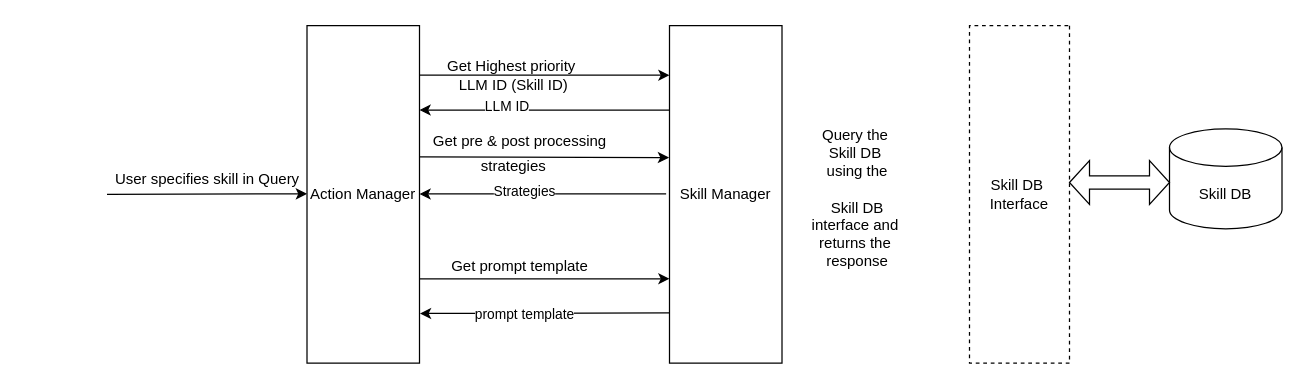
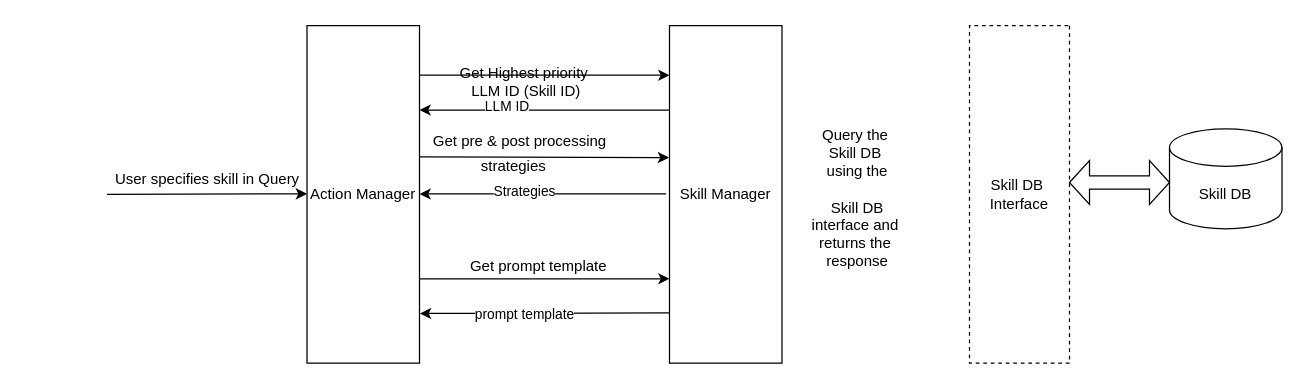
  <mxCell id="0" />
  <mxCell id="1" parent="0" />
  <mxCell id="2" style="edgeStyle=orthogonalEdgeStyle;rounded=0;orthogonalLoop=1;jettySize=auto;html=1;exitX=0.25;exitY=0;exitDx=0;exitDy=0;entryX=0.25;entryY=1;entryDx=0;entryDy=0;" edge="1" parent="1"><mxGeometry relative="1" as="geometry"><mxPoint x="325" y="59.67" as="sourcePoint" /><mxPoint x="535" y="59.67" as="targetPoint" /></mxGeometry></mxCell>
  <mxCell id="3" style="edgeStyle=orthogonalEdgeStyle;rounded=0;orthogonalLoop=1;jettySize=auto;html=1;exitX=0.75;exitY=0;exitDx=0;exitDy=0;entryX=0.75;entryY=1;entryDx=0;entryDy=0;" edge="1" parent="1" source="4" target="7"><mxGeometry relative="1" as="geometry" /></mxCell>
  <mxCell id="4" value="Action Manager" style="rounded=0;whiteSpace=wrap;html=1;direction=south;" vertex="1" parent="1"><mxGeometry x="245" y="20" width="90" height="270" as="geometry" /></mxCell>
  <mxCell id="5" style="edgeStyle=orthogonalEdgeStyle;rounded=0;orthogonalLoop=1;jettySize=auto;html=1;exitX=0.25;exitY=1;exitDx=0;exitDy=0;entryX=0.25;entryY=0;entryDx=0;entryDy=0;" edge="1" parent="1" source="7" target="4"><mxGeometry relative="1" as="geometry" /></mxCell>
  <mxCell id="6" value="LLM ID" style="edgeLabel;html=1;align=center;verticalAlign=middle;resizable=0;points=[];" vertex="1" connectable="0" parent="5"><mxGeometry x="0.305" y="-3" relative="1" as="geometry"><mxPoint as="offset" /></mxGeometry></mxCell>
  <mxCell id="7" value="Skill Manager" style="rounded=0;whiteSpace=wrap;html=1;direction=south;" vertex="1" parent="1"><mxGeometry x="535" y="20" width="90" height="270" as="geometry" /></mxCell>
  <mxCell id="8" value="Skill DB&amp;nbsp;&lt;div&gt;Interface&lt;/div&gt;" style="rounded=0;whiteSpace=wrap;html=1;direction=south;dashed=1;" vertex="1" parent="1"><mxGeometry x="775" y="20" width="80" height="270" as="geometry" /></mxCell>
  <mxCell id="9" value="Skill DB" style="shape=cylinder3;whiteSpace=wrap;html=1;boundedLbl=1;backgroundOutline=1;size=15;" vertex="1" parent="1"><mxGeometry x="935" y="102.5" width="90" height="80" as="geometry" /></mxCell>
  <mxCell id="10" value="" style="shape=doubleArrow;whiteSpace=wrap;html=1;" vertex="1" parent="1"><mxGeometry x="855" y="128" width="80" height="35" as="geometry" /></mxCell>
- <mxCell id="11" value="Get Highest priority&amp;nbsp;&lt;div&gt;LLM ID (Skill ID)&lt;/div&gt;" style="text;html=1;align=center;verticalAlign=middle;resizable=0;points=[];autosize=1;strokeColor=none;fillColor=none;" vertex="1" parent="1"><mxGeometry x="345" y="40" width="130" height="40" as="geometry" /></mxCell>
+ <mxCell id="11" value="Get Highest priority&amp;nbsp;&lt;div&gt;LLM ID (Skill ID)&lt;/div&gt;" style="text;html=1;align=center;verticalAlign=middle;resizable=0;points=[];autosize=1;strokeColor=none;fillColor=none;" vertex="1" parent="1"><mxGeometry x="355" y="45" width="130" height="40" as="geometry" /></mxCell>
  <mxCell id="12" value="" style="edgeStyle=none;orthogonalLoop=1;jettySize=auto;html=1;rounded=0;entryX=0.391;entryY=1.004;entryDx=0;entryDy=0;entryPerimeter=0;" edge="1" parent="1" target="7"><mxGeometry width="100" relative="1" as="geometry"><mxPoint x="335" y="125" as="sourcePoint" /><mxPoint x="435" y="125" as="targetPoint" /><Array as="points" /></mxGeometry></mxCell>
  <mxCell id="13" value="Get pre &amp;amp; post processing" style="text;html=1;align=center;verticalAlign=middle;resizable=0;points=[];autosize=1;strokeColor=none;fillColor=none;" vertex="1" parent="1"><mxGeometry x="335" y="98" width="160" height="30" as="geometry" /></mxCell>
  <mxCell id="14" value="strategies" style="text;html=1;align=center;verticalAlign=middle;resizable=0;points=[];autosize=1;strokeColor=none;fillColor=none;" vertex="1" parent="1"><mxGeometry x="370" y="118" width="80" height="30" as="geometry" /></mxCell>
  <mxCell id="15" value="" style="edgeStyle=none;orthogonalLoop=1;jettySize=auto;html=1;rounded=0;entryX=0.48;entryY=-0.004;entryDx=0;entryDy=0;entryPerimeter=0;exitX=0.48;exitY=1.026;exitDx=0;exitDy=0;exitPerimeter=0;" edge="1" parent="1"><mxGeometry width="100" relative="1" as="geometry"><mxPoint x="532.3" y="154.67" as="sourcePoint" /><mxPoint x="335" y="154.67" as="targetPoint" /><Array as="points" /></mxGeometry></mxCell>
  <mxCell id="16" value="Strategies" style="edgeLabel;html=1;align=center;verticalAlign=middle;resizable=0;points=[];" vertex="1" connectable="0" parent="15"><mxGeometry x="0.152" y="-2" relative="1" as="geometry"><mxPoint as="offset" /></mxGeometry></mxCell>
- <mxCell id="17" value="Get prompt template" style="text;html=1;align=center;verticalAlign=middle;resizable=0;points=[];autosize=1;strokeColor=none;fillColor=none;" vertex="1" parent="1"><mxGeometry x="350" y="198" width="130" height="30" as="geometry" /></mxCell>
+ <mxCell id="17" value="Get prompt template" style="text;html=1;align=center;verticalAlign=middle;resizable=0;points=[];autosize=1;strokeColor=none;fillColor=none;" vertex="1" parent="1"><mxGeometry x="365" y="198" width="130" height="30" as="geometry" /></mxCell>
  <mxCell id="18" value="" style="edgeStyle=none;orthogonalLoop=1;jettySize=auto;html=1;rounded=0;entryX=0.853;entryY=-0.004;entryDx=0;entryDy=0;entryPerimeter=0;exitX=0.851;exitY=0.996;exitDx=0;exitDy=0;exitPerimeter=0;" edge="1" parent="1" source="7" target="4"><mxGeometry width="100" relative="1" as="geometry"><mxPoint x="425" y="250" as="sourcePoint" /><mxPoint x="525" y="250" as="targetPoint" /><Array as="points" /></mxGeometry></mxCell>
  <mxCell id="19" value="prompt template" style="edgeLabel;html=1;align=center;verticalAlign=middle;resizable=0;points=[];" vertex="1" connectable="0" parent="18"><mxGeometry x="0.167" relative="1" as="geometry"><mxPoint as="offset" /></mxGeometry></mxCell>
  <mxCell id="20" value="Query the&amp;nbsp;&lt;div&gt;Skill DB&amp;nbsp;&lt;div&gt;using the&lt;/div&gt;&lt;div&gt;&lt;br&gt;&lt;/div&gt;&lt;div&gt;&amp;nbsp;Skill DB&amp;nbsp;&lt;div&gt;interface and&amp;nbsp;&lt;/div&gt;&lt;div&gt;returns the&amp;nbsp;&lt;/div&gt;&lt;div&gt;response&lt;/div&gt;&lt;/div&gt;&lt;/div&gt;" style="text;html=1;align=center;verticalAlign=middle;resizable=0;points=[];autosize=1;strokeColor=none;fillColor=none;" vertex="1" parent="1"><mxGeometry x="635" y="92.5" width="100" height="130" as="geometry" /></mxCell>
  <mxCell id="21" value="" style="edgeStyle=none;orthogonalLoop=1;jettySize=auto;html=1;rounded=0;" edge="1" parent="1"><mxGeometry width="100" relative="1" as="geometry"><mxPoint x="85" y="155" as="sourcePoint" /><mxPoint x="245" y="154.58" as="targetPoint" /><Array as="points" /></mxGeometry></mxCell>
  <mxCell id="22" value="&amp;nbsp; &amp;nbsp; &amp;nbsp; &amp;nbsp; &amp;nbsp; &amp;nbsp; &amp;nbsp; &amp;nbsp; &amp;nbsp; User specifies skill in Query" style="text;html=1;align=center;verticalAlign=middle;resizable=0;points=[];autosize=1;strokeColor=none;fillColor=none;" vertex="1" parent="1"><mxGeometry x="20" y="128" width="230" height="30" as="geometry" /></mxCell>
